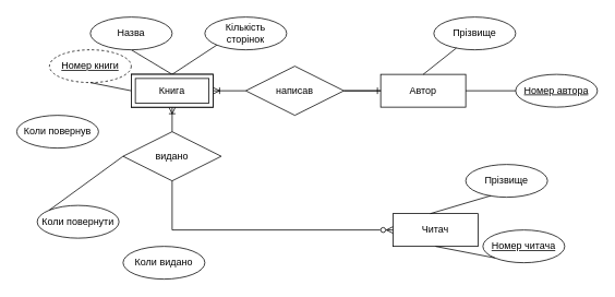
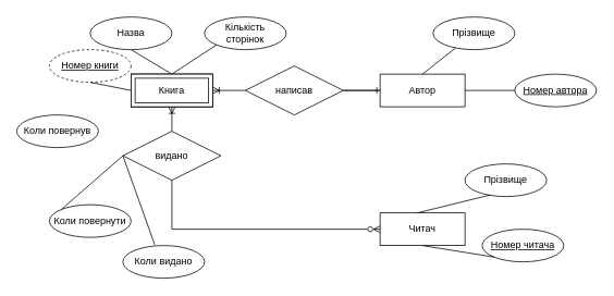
  <mxCell id="0" />
  <mxCell id="1" parent="0" />
  <mxCell id="2" value="Книга" style="whiteSpace=wrap;html=1;align=center;" vertex="1" parent="1"><mxGeometry x="160" y="90" width="100" height="40" as="geometry" /></mxCell>
  <mxCell id="3" style="edgeStyle=none;rounded=0;orthogonalLoop=1;jettySize=auto;html=1;exitX=0.5;exitY=0;exitDx=0;exitDy=0;entryX=0.5;entryY=1;entryDx=0;entryDy=0;endArrow=none;endFill=0;" edge="1" parent="1" source="4" target="7"><mxGeometry relative="1" as="geometry" /></mxCell>
  <mxCell id="4" value="Книга" style="whiteSpace=wrap;html=1;align=center;" vertex="1" parent="1"><mxGeometry x="160" y="90" width="100" height="40" as="geometry" /></mxCell>
  <mxCell id="5" value="Автор" style="whiteSpace=wrap;html=1;align=center;" vertex="1" parent="1"><mxGeometry x="465" y="90" width="104" height="40" as="geometry" /></mxCell>
- <mxCell id="6" value="Читач" style="whiteSpace=wrap;html=1;align=center;" vertex="1" parent="1"><mxGeometry x="480" y="260" width="104" height="40" as="geometry" /></mxCell>
+ <mxCell id="6" value="Читач" style="whiteSpace=wrap;html=1;align=center;" vertex="1" parent="1"><mxGeometry x="465" y="260" width="104" height="40" as="geometry" /></mxCell>
  <mxCell id="7" value="Назва" style="ellipse;whiteSpace=wrap;html=1;align=center;" vertex="1" parent="1"><mxGeometry x="110" y="20" width="100" height="40" as="geometry" /></mxCell>
  <mxCell id="8" value="Кількість &lt;br&gt;сторінок" style="ellipse;whiteSpace=wrap;html=1;align=center;" vertex="1" parent="1"><mxGeometry x="250" y="20" width="100" height="40" as="geometry" /></mxCell>
  <mxCell id="9" style="edgeStyle=none;rounded=0;orthogonalLoop=1;jettySize=auto;html=1;exitX=0.5;exitY=0;exitDx=0;exitDy=0;entryX=0;entryY=1;entryDx=0;entryDy=0;endArrow=none;endFill=0;" edge="1" parent="1" source="4" target="8"><mxGeometry relative="1" as="geometry"><mxPoint x="220" y="100" as="sourcePoint" /><mxPoint x="170" y="70" as="targetPoint" /></mxGeometry></mxCell>
  <mxCell id="10" value="Прізвище" style="ellipse;whiteSpace=wrap;html=1;align=center;" vertex="1" parent="1"><mxGeometry x="530" y="20" width="100" height="40" as="geometry" /></mxCell>
  <mxCell id="11" style="edgeStyle=none;rounded=0;orthogonalLoop=1;jettySize=auto;html=1;exitX=0.5;exitY=0;exitDx=0;exitDy=0;endArrow=none;endFill=0;" edge="1" parent="1" source="5" target="10"><mxGeometry relative="1" as="geometry"><mxPoint x="220" y="100" as="sourcePoint" /><mxPoint x="274.645" y="64.142" as="targetPoint" /></mxGeometry></mxCell>
  <mxCell id="12" value="Прізвище" style="ellipse;whiteSpace=wrap;html=1;align=center;" vertex="1" parent="1"><mxGeometry x="569" y="200" width="100" height="40" as="geometry" /></mxCell>
  <mxCell id="13" style="edgeStyle=none;rounded=0;orthogonalLoop=1;jettySize=auto;html=1;exitX=0.44;exitY=0;exitDx=0;exitDy=0;endArrow=none;endFill=0;exitPerimeter=0;entryX=0.31;entryY=0.95;entryDx=0;entryDy=0;entryPerimeter=0;" edge="1" target="12" parent="1" source="6"><mxGeometry relative="1" as="geometry"><mxPoint x="500" y="210" as="sourcePoint" /><mxPoint x="274.645" y="184.142" as="targetPoint" /></mxGeometry></mxCell>
  <mxCell id="14" style="edgeStyle=orthogonalEdgeStyle;rounded=0;orthogonalLoop=1;jettySize=auto;html=1;exitX=0.5;exitY=1;exitDx=0;exitDy=0;entryX=0;entryY=0.5;entryDx=0;entryDy=0;endArrow=ERzeroToMany;endFill=0;" edge="1" parent="1" source="15" target="6"><mxGeometry relative="1" as="geometry" /></mxCell>
  <mxCell id="15" value="видано" style="shape=rhombus;perimeter=rhombusPerimeter;whiteSpace=wrap;html=1;align=center;" vertex="1" parent="1"><mxGeometry x="150" y="160" width="120" height="60" as="geometry" /></mxCell>
  <mxCell id="16" style="edgeStyle=none;rounded=0;orthogonalLoop=1;jettySize=auto;html=1;endArrow=ERoneToMany;endFill=0;entryX=0.5;entryY=1;entryDx=0;entryDy=0;" edge="1" parent="1" source="15" target="4"><mxGeometry relative="1" as="geometry"><mxPoint x="510" y="100" as="sourcePoint" /><mxPoint x="563.047" y="66.845" as="targetPoint" /></mxGeometry></mxCell>
  <mxCell id="17" value="" style="edgeStyle=orthogonalEdgeStyle;rounded=0;orthogonalLoop=1;jettySize=auto;html=1;endArrow=none;endFill=0;" edge="1" parent="1" source="18" target="5"><mxGeometry relative="1" as="geometry" /></mxCell>
  <mxCell id="18" value="написав" style="shape=rhombus;perimeter=rhombusPerimeter;whiteSpace=wrap;html=1;align=center;" vertex="1" parent="1"><mxGeometry x="300" y="80" width="120" height="60" as="geometry" /></mxCell>
  <mxCell id="19" style="edgeStyle=none;rounded=0;orthogonalLoop=1;jettySize=auto;html=1;endArrow=ERoneToMany;endFill=0;entryX=1;entryY=0.5;entryDx=0;entryDy=0;" edge="1" parent="1" source="18" target="4"><mxGeometry relative="1" as="geometry"><mxPoint x="220" y="170" as="sourcePoint" /><mxPoint x="220" y="140" as="targetPoint" /></mxGeometry></mxCell>
  <mxCell id="20" style="edgeStyle=none;rounded=0;orthogonalLoop=1;jettySize=auto;html=1;endArrow=none;endFill=0;exitX=0;exitY=0.5;exitDx=0;exitDy=0;entryX=1;entryY=0.5;entryDx=0;entryDy=0;startArrow=ERone;startFill=0;" edge="1" parent="1" source="5" target="18"><mxGeometry relative="1" as="geometry"><mxPoint x="310" y="120" as="sourcePoint" /><mxPoint x="420" y="110" as="targetPoint" /></mxGeometry></mxCell>
  <mxCell id="21" value="Коли видано" style="ellipse;whiteSpace=wrap;html=1;align=center;" vertex="1" parent="1"><mxGeometry x="150" y="300" width="100" height="40" as="geometry" /></mxCell>
- <mxCell id="22" value="Коли повернути" style="ellipse;whiteSpace=wrap;html=1;align=center;" vertex="1" parent="1"><mxGeometry x="45" y="250" width="100" height="40" as="geometry" /></mxCell>
+ <mxCell id="22" value="Коли повернути" style="ellipse;whiteSpace=wrap;html=1;align=center;" vertex="1" parent="1"><mxGeometry x="60" y="250" width="100" height="40" as="geometry" /></mxCell>
+ <mxCell id="23" style="edgeStyle=none;rounded=0;orthogonalLoop=1;jettySize=auto;html=1;exitX=0;exitY=0.5;exitDx=0;exitDy=0;endArrow=none;endFill=0;entryX=0.39;entryY=-0.025;entryDx=0;entryDy=0;entryPerimeter=0;" edge="1" parent="1" source="15" target="21"><mxGeometry relative="1" as="geometry"><mxPoint x="210" y="300" as="sourcePoint" /><mxPoint x="610" y="248" as="targetPoint" /></mxGeometry></mxCell>
  <mxCell id="24" style="edgeStyle=none;rounded=0;orthogonalLoop=1;jettySize=auto;html=1;endArrow=none;endFill=0;entryX=0;entryY=0;entryDx=0;entryDy=0;startArrow=none;" edge="1" parent="1" target="22"><mxGeometry relative="1" as="geometry"><mxPoint x="150" y="190" as="sourcePoint" /><mxPoint x="431" y="338" as="targetPoint" /></mxGeometry></mxCell>
  <mxCell id="25" value="Коли повернув" style="ellipse;whiteSpace=wrap;html=1;align=center;" vertex="1" parent="1"><mxGeometry x="20" y="140" width="100" height="40" as="geometry" /></mxCell>
  <mxCell id="26" value="&lt;u&gt;Номер читача&lt;/u&gt;" style="ellipse;whiteSpace=wrap;html=1;align=center;" vertex="1" parent="1"><mxGeometry x="590" y="280" width="100" height="40" as="geometry" /></mxCell>
  <mxCell id="27" style="edgeStyle=none;rounded=0;orthogonalLoop=1;jettySize=auto;html=1;exitX=0.5;exitY=1;exitDx=0;exitDy=0;endArrow=none;endFill=0;entryX=0;entryY=1;entryDx=0;entryDy=0;" edge="1" parent="1" source="6" target="26"><mxGeometry relative="1" as="geometry"><mxPoint x="520.76" y="270" as="sourcePoint" /><mxPoint x="610" y="248" as="targetPoint" /></mxGeometry></mxCell>
  <mxCell id="28" value="&lt;u&gt;Номер автора&lt;/u&gt;" style="ellipse;whiteSpace=wrap;html=1;align=center;" vertex="1" parent="1"><mxGeometry x="630" y="90" width="100" height="40" as="geometry" /></mxCell>
  <mxCell id="29" style="edgeStyle=none;rounded=0;orthogonalLoop=1;jettySize=auto;html=1;exitX=1;exitY=0.5;exitDx=0;exitDy=0;endArrow=none;endFill=0;entryX=0;entryY=0.5;entryDx=0;entryDy=0;" edge="1" parent="1" source="5" target="28"><mxGeometry relative="1" as="geometry"><mxPoint x="527" y="100" as="sourcePoint" /><mxPoint x="567.497" y="67.86" as="targetPoint" /></mxGeometry></mxCell>
  <mxCell id="30" value="&lt;u&gt;Номер книги&lt;/u&gt;" style="ellipse;whiteSpace=wrap;html=1;align=center;dashed=1;" vertex="1" parent="1"><mxGeometry x="60" y="60" width="100" height="40" as="geometry" /></mxCell>
  <mxCell id="31" style="edgeStyle=none;rounded=0;orthogonalLoop=1;jettySize=auto;html=1;exitX=0;exitY=0.5;exitDx=0;exitDy=0;entryX=0.5;entryY=1;entryDx=0;entryDy=0;endArrow=none;endFill=0;" edge="1" parent="1" source="4" target="30"><mxGeometry relative="1" as="geometry"><mxPoint x="220" y="100" as="sourcePoint" /><mxPoint x="170" y="70" as="targetPoint" /></mxGeometry></mxCell>
  <mxCell id="32" value="Книга" style="shape=ext;margin=3;double=1;whiteSpace=wrap;html=1;align=center;" vertex="1" parent="1"><mxGeometry x="160" y="90" width="100" height="40" as="geometry" /></mxCell>
